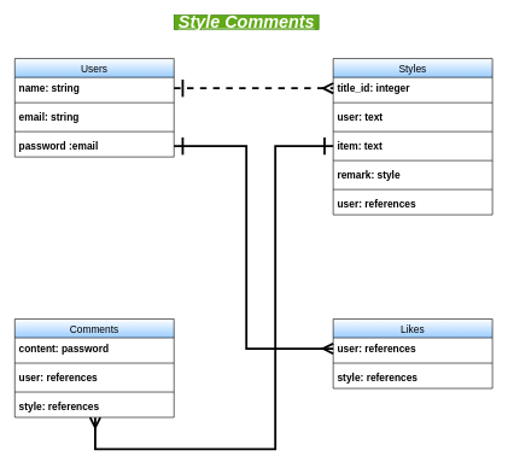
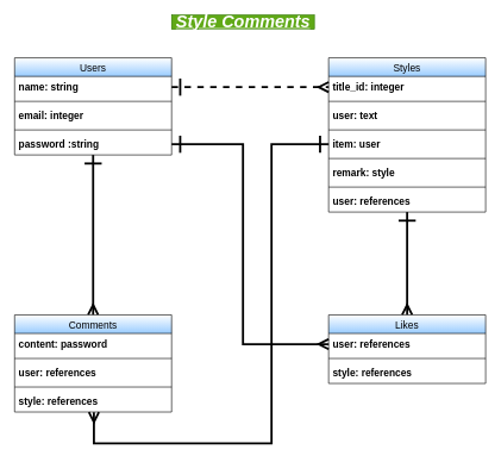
  <mxCell id="0" />
  <mxCell id="1" parent="0" />
  <mxCell id="2" value="&lt;font size=&quot;1&quot;&gt;&lt;i&gt;&lt;b style=&quot;font-size: 24px&quot;&gt;Style Comments&lt;/b&gt;&lt;/i&gt;&lt;/font&gt;" style="text;html=1;resizable=0;autosize=1;align=center;verticalAlign=middle;points=[];rounded=0;strokeWidth=1;fontStyle=4;fillColor=#60a917;strokeColor=#2D7600;fontColor=#ffffff;" parent="1" vertex="1"><mxGeometry x="240" y="20" width="200" height="20" as="geometry" /></mxCell>
+ <mxCell id="3" style="edgeStyle=orthogonalEdgeStyle;rounded=0;jumpSize=4;orthogonalLoop=1;jettySize=auto;html=1;entryX=0.5;entryY=0;entryDx=0;entryDy=0;startArrow=ERone;startFill=0;startSize=20;endArrow=ERmany;endFill=0;endSize=10;strokeWidth=3;fontSize=14;" parent="1" source="4" target="21" edge="1"><mxGeometry relative="1" as="geometry" /></mxCell>
  <mxCell id="4" value="Users" style="swimlane;fontStyle=0;childLayout=stackLayout;horizontal=1;startSize=26;horizontalStack=0;resizeParent=1;resizeParentMax=0;resizeLast=0;collapsible=1;marginBottom=0;align=center;fontSize=14;strokeWidth=1;swimlaneFillColor=none;labelBackgroundColor=none;gradientDirection=south;gradientColor=#99CCFF;" parent="1" vertex="1"><mxGeometry x="20" y="80" width="220" height="136" as="geometry" /></mxCell>
  <mxCell id="5" value="name: string" style="text;strokeColor=none;fillColor=none;spacingLeft=4;spacingRight=4;overflow=hidden;rotatable=0;points=[[0,0.5],[1,0.5]];portConstraint=eastwest;fontSize=14;fontStyle=1" parent="4" vertex="1"><mxGeometry y="26" width="220" height="30" as="geometry" /></mxCell>
  <mxCell id="6" value="" style="line;strokeWidth=1;rotatable=0;dashed=0;labelPosition=right;align=left;verticalAlign=middle;spacingTop=0;spacingLeft=6;points=[];portConstraint=eastwest;fontSize=14;" parent="4" vertex="1"><mxGeometry y="56" width="220" height="10" as="geometry" /></mxCell>
- <mxCell id="7" value="email: string" style="text;strokeColor=none;fillColor=none;spacingLeft=4;spacingRight=4;overflow=hidden;rotatable=0;points=[[0,0.5],[1,0.5]];portConstraint=eastwest;fontSize=14;fontStyle=1" parent="4" vertex="1"><mxGeometry y="66" width="220" height="30" as="geometry" /></mxCell>
+ <mxCell id="7" value="email: integer" style="text;strokeColor=none;fillColor=none;spacingLeft=4;spacingRight=4;overflow=hidden;rotatable=0;points=[[0,0.5],[1,0.5]];portConstraint=eastwest;fontSize=14;fontStyle=1" parent="4" vertex="1"><mxGeometry y="66" width="220" height="30" as="geometry" /></mxCell>
  <mxCell id="8" value="" style="line;strokeWidth=1;rotatable=0;dashed=0;labelPosition=right;align=left;verticalAlign=middle;spacingTop=0;spacingLeft=6;points=[];portConstraint=eastwest;fontSize=14;" parent="4" vertex="1"><mxGeometry y="96" width="220" height="10" as="geometry" /></mxCell>
- <mxCell id="9" value="password :email" style="text;strokeColor=none;fillColor=none;spacingLeft=4;spacingRight=4;overflow=hidden;rotatable=0;points=[[0,0.5],[1,0.5]];portConstraint=eastwest;fontSize=14;fontStyle=1" parent="4" vertex="1"><mxGeometry y="106" width="220" height="30" as="geometry" /></mxCell>
+ <mxCell id="9" value="password :string" style="text;strokeColor=none;fillColor=none;spacingLeft=4;spacingRight=4;overflow=hidden;rotatable=0;points=[[0,0.5],[1,0.5]];portConstraint=eastwest;fontSize=14;fontStyle=1" parent="4" vertex="1"><mxGeometry y="106" width="220" height="30" as="geometry" /></mxCell>
+ <mxCell id="10" style="edgeStyle=orthogonalEdgeStyle;rounded=0;jumpSize=4;orthogonalLoop=1;jettySize=auto;html=1;entryX=0.5;entryY=0;entryDx=0;entryDy=0;startArrow=ERone;startFill=0;startSize=20;endArrow=ERmany;endFill=0;endSize=10;strokeWidth=3;fontSize=14;" parent="1" source="11" target="27" edge="1"><mxGeometry relative="1" as="geometry" /></mxCell>
  <mxCell id="11" value="Styles" style="swimlane;fontStyle=0;childLayout=stackLayout;horizontal=1;startSize=26;horizontalStack=0;resizeParent=1;resizeParentMax=0;resizeLast=0;collapsible=1;marginBottom=0;align=center;fontSize=14;strokeWidth=1;gradientColor=#99CCFF;" parent="1" vertex="1"><mxGeometry x="460" y="80" width="220" height="216" as="geometry" /></mxCell>
  <mxCell id="12" value="title_id: integer" style="text;strokeColor=none;fillColor=none;spacingLeft=4;spacingRight=4;overflow=hidden;rotatable=0;points=[[0,0.5],[1,0.5]];portConstraint=eastwest;fontSize=14;fontStyle=1" parent="11" vertex="1"><mxGeometry y="26" width="220" height="30" as="geometry" /></mxCell>
  <mxCell id="13" value="" style="line;strokeWidth=1;rotatable=0;dashed=0;labelPosition=right;align=left;verticalAlign=middle;spacingTop=0;spacingLeft=6;points=[];portConstraint=eastwest;fontSize=14;" parent="11" vertex="1"><mxGeometry y="56" width="220" height="10" as="geometry" /></mxCell>
  <mxCell id="14" value="user: text" style="text;strokeColor=none;fillColor=none;spacingLeft=4;spacingRight=4;overflow=hidden;rotatable=0;points=[[0,0.5],[1,0.5]];portConstraint=eastwest;fontSize=14;fontStyle=1" parent="11" vertex="1"><mxGeometry y="66" width="220" height="30" as="geometry" /></mxCell>
  <mxCell id="15" value="" style="line;strokeWidth=1;rotatable=0;dashed=0;labelPosition=right;align=left;verticalAlign=middle;spacingTop=0;spacingLeft=6;points=[];portConstraint=eastwest;fontSize=14;" parent="11" vertex="1"><mxGeometry y="96" width="220" height="10" as="geometry" /></mxCell>
- <mxCell id="16" value="item: text" style="text;strokeColor=none;fillColor=none;spacingLeft=4;spacingRight=4;overflow=hidden;rotatable=0;points=[[0,0.5],[1,0.5]];portConstraint=eastwest;fontSize=14;fontStyle=1" parent="11" vertex="1"><mxGeometry y="106" width="220" height="30" as="geometry" /></mxCell>
+ <mxCell id="16" value="item: user" style="text;strokeColor=none;fillColor=none;spacingLeft=4;spacingRight=4;overflow=hidden;rotatable=0;points=[[0,0.5],[1,0.5]];portConstraint=eastwest;fontSize=14;fontStyle=1" parent="11" vertex="1"><mxGeometry y="106" width="220" height="30" as="geometry" /></mxCell>
  <mxCell id="17" value="" style="line;strokeWidth=1;rotatable=0;dashed=0;labelPosition=right;align=left;verticalAlign=middle;spacingTop=0;spacingLeft=6;points=[];portConstraint=eastwest;" parent="11" vertex="1"><mxGeometry y="136" width="220" height="10" as="geometry" /></mxCell>
  <mxCell id="18" value="remark: style" style="text;strokeColor=none;fillColor=none;spacingLeft=4;spacingRight=4;overflow=hidden;rotatable=0;points=[[0,0.5],[1,0.5]];portConstraint=eastwest;fontSize=14;fontStyle=1" parent="11" vertex="1"><mxGeometry y="146" width="220" height="30" as="geometry" /></mxCell>
  <mxCell id="19" value="" style="line;strokeWidth=1;rotatable=0;dashed=0;labelPosition=right;align=left;verticalAlign=middle;spacingTop=0;spacingLeft=6;points=[];portConstraint=eastwest;" parent="11" vertex="1"><mxGeometry y="176" width="220" height="10" as="geometry" /></mxCell>
  <mxCell id="20" value="user: references" style="text;strokeColor=none;fillColor=none;spacingLeft=4;spacingRight=4;overflow=hidden;rotatable=0;points=[[0,0.5],[1,0.5]];portConstraint=eastwest;fontSize=14;fontStyle=1" parent="11" vertex="1"><mxGeometry y="186" width="220" height="30" as="geometry" /></mxCell>
  <mxCell id="21" value="Comments" style="swimlane;fontStyle=0;childLayout=stackLayout;horizontal=1;startSize=26;horizontalStack=0;resizeParent=1;resizeParentMax=0;resizeLast=0;collapsible=1;marginBottom=0;align=center;fontSize=14;strokeWidth=1;gradientColor=#99CCFF;" parent="1" vertex="1"><mxGeometry x="20" y="440" width="220" height="136" as="geometry" /></mxCell>
  <mxCell id="22" value="content: password" style="text;strokeColor=none;fillColor=none;spacingLeft=4;spacingRight=4;overflow=hidden;rotatable=0;points=[[0,0.5],[1,0.5]];portConstraint=eastwest;fontSize=14;fontStyle=1" parent="21" vertex="1"><mxGeometry y="26" width="220" height="30" as="geometry" /></mxCell>
  <mxCell id="23" value="" style="line;strokeWidth=1;rotatable=0;dashed=0;labelPosition=right;align=left;verticalAlign=middle;spacingTop=0;spacingLeft=6;points=[];portConstraint=eastwest;fontSize=14;" parent="21" vertex="1"><mxGeometry y="56" width="220" height="10" as="geometry" /></mxCell>
  <mxCell id="24" value="user: references" style="text;strokeColor=none;fillColor=none;spacingLeft=4;spacingRight=4;overflow=hidden;rotatable=0;points=[[0,0.5],[1,0.5]];portConstraint=eastwest;fontSize=14;fontStyle=1" parent="21" vertex="1"><mxGeometry y="66" width="220" height="30" as="geometry" /></mxCell>
  <mxCell id="25" value="" style="line;strokeWidth=1;rotatable=0;dashed=0;labelPosition=right;align=left;verticalAlign=middle;spacingTop=0;spacingLeft=6;points=[];portConstraint=eastwest;fontSize=14;" parent="21" vertex="1"><mxGeometry y="96" width="220" height="10" as="geometry" /></mxCell>
  <mxCell id="26" value="style: references" style="text;strokeColor=none;fillColor=none;spacingLeft=4;spacingRight=4;overflow=hidden;rotatable=0;points=[[0,0.5],[1,0.5]];portConstraint=eastwest;fontSize=14;fontStyle=1" parent="21" vertex="1"><mxGeometry y="106" width="220" height="30" as="geometry" /></mxCell>
  <mxCell id="27" value="Likes" style="swimlane;fontStyle=0;childLayout=stackLayout;horizontal=1;startSize=26;horizontalStack=0;resizeParent=1;resizeParentMax=0;resizeLast=0;collapsible=1;marginBottom=0;align=center;fontSize=14;strokeWidth=1;gradientColor=#99CCFF;" parent="1" vertex="1"><mxGeometry x="460" y="440" width="220" height="96" as="geometry" /></mxCell>
  <mxCell id="28" value="user: references" style="text;strokeColor=none;fillColor=none;spacingLeft=4;spacingRight=4;overflow=hidden;rotatable=0;points=[[0,0.5],[1,0.5]];portConstraint=eastwest;fontSize=14;fontStyle=1" parent="27" vertex="1"><mxGeometry y="26" width="220" height="30" as="geometry" /></mxCell>
  <mxCell id="29" value="" style="line;strokeWidth=1;rotatable=0;dashed=0;labelPosition=right;align=left;verticalAlign=middle;spacingTop=0;spacingLeft=6;points=[];portConstraint=eastwest;fontSize=14;" parent="27" vertex="1"><mxGeometry y="56" width="220" height="10" as="geometry" /></mxCell>
  <mxCell id="30" value="style: references" style="text;strokeColor=none;fillColor=none;spacingLeft=4;spacingRight=4;overflow=hidden;rotatable=0;points=[[0,0.5],[1,0.5]];portConstraint=eastwest;fontSize=14;fontStyle=1" parent="27" vertex="1"><mxGeometry y="66" width="220" height="30" as="geometry" /></mxCell>
  <mxCell id="31" style="edgeStyle=orthogonalEdgeStyle;rounded=0;orthogonalLoop=1;jettySize=auto;html=1;startSize=20;fontSize=14;endArrow=ERmany;endFill=0;startArrow=ERone;startFill=0;strokeWidth=3;jumpSize=4;endSize=10;dashed=1;" parent="1" source="5" target="12" edge="1"><mxGeometry relative="1" as="geometry" /></mxCell>
  <mxCell id="32" style="edgeStyle=orthogonalEdgeStyle;rounded=0;jumpSize=4;orthogonalLoop=1;jettySize=auto;html=1;entryX=0;entryY=0.5;entryDx=0;entryDy=0;startArrow=ERone;startFill=0;startSize=20;endArrow=ERmany;endFill=0;endSize=10;strokeWidth=3;fontSize=14;" parent="1" source="9" target="28" edge="1"><mxGeometry relative="1" as="geometry"><Array as="points"><mxPoint x="340" y="201" /><mxPoint x="340" y="481" /></Array></mxGeometry></mxCell>
  <mxCell id="33" style="edgeStyle=orthogonalEdgeStyle;rounded=0;jumpSize=4;orthogonalLoop=1;jettySize=auto;html=1;startArrow=ERone;startFill=0;startSize=20;endArrow=ERmany;endFill=0;endSize=10;strokeWidth=3;fontSize=14;entryX=0.505;entryY=1.007;entryDx=0;entryDy=0;entryPerimeter=0;" parent="1" source="16" target="26" edge="1"><mxGeometry relative="1" as="geometry"><mxPoint x="131" y="579" as="targetPoint" /><Array as="points"><mxPoint x="380" y="201" /><mxPoint x="380" y="620" /><mxPoint x="131" y="620" /></Array></mxGeometry></mxCell>
